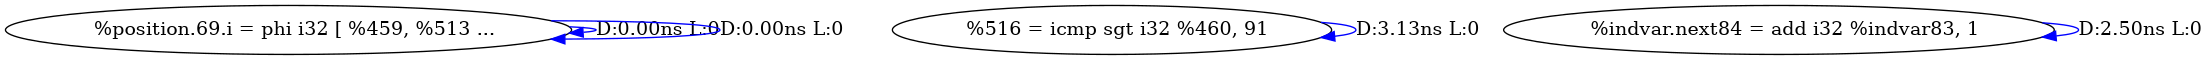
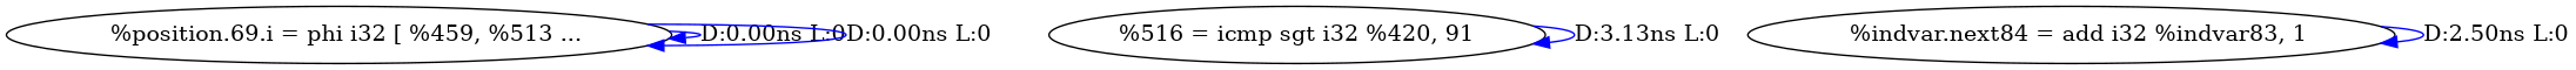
  digraph {
    edge [color=blue]
    n1 [label="  %position.69.i = phi i32 [ %459, %513 ..."]
-   n2 [label="  %516 = icmp sgt i32 %460, 91"]
+   n2 [label="%516 = icmp sgt i32 %420, 91"]
    n3 [label="  %indvar.next84 = add i32 %indvar83, 1"]
    n1 -> n1 [label="D:0.00ns L:0"]
    n1 -> n1 [label="D:0.00ns L:0"]
    n2 -> n2 [label="D:3.13ns L:0"]
    n3 -> n3 [label="D:2.50ns L:0"]
  }
